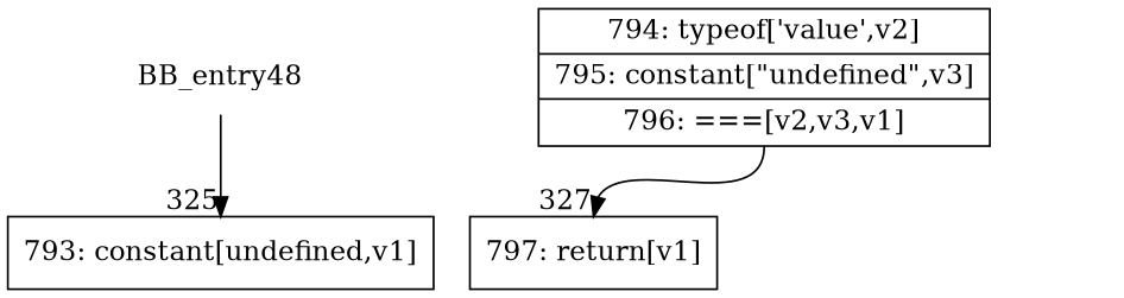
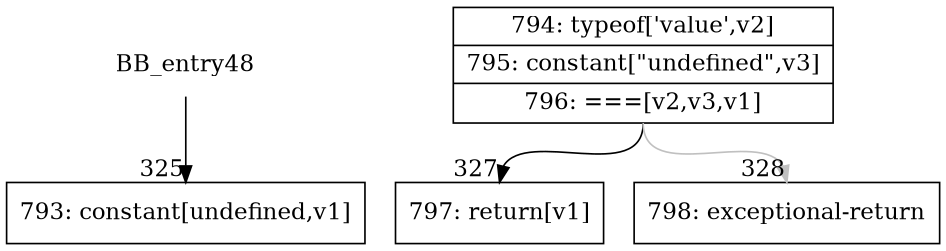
  digraph {
    rankdir=TD
    node [shape=record]
    edge [headport=n tailport=s]
    n1 [label=BB_entry48 shape=none]
    n2 [label="{793: constant[undefined,v1]}"]
    n3 [label="{794: typeof['value',v2]|795: constant[\"undefined\",v3]|796: ===[v2,v3,v1]}"]
    n4 [label="{797: return[v1]}"]
+   n5 [label="{798: exceptional-return}"]
    n1 -> n2 [headlabel="    325"]
    n3 -> n4 [headlabel="      327"]
+   n3 -> n5 [color=gray headlabel="      328"]
  }
